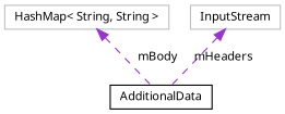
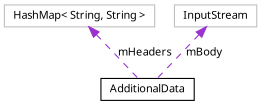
  digraph {
    fontname="Noto Sans"
    node [color=grey75 fontname="Noto Sans" fontsize=10 shape=record]
    edge [color=darkorchid3 dir=back fontname="Noto Sans" fontsize=10 labelfontname="FreeSans.ttf" labelfontsize=10 style=dashed]
    n1 [color=black height=0.2 label=AdditionalData width=0.4]
    n2 [height=0.2 label="HashMap\< String, String \>" width=0.4]
    n3 [height=0.2 label=InputStream width=0.4]
-   n2 -> n1 [label=mBody]
-   n3 -> n1 [label=mHeaders]
+   n2 -> n1 [label=mHeaders]
+   n3 -> n1 [label=mBody]
  }
